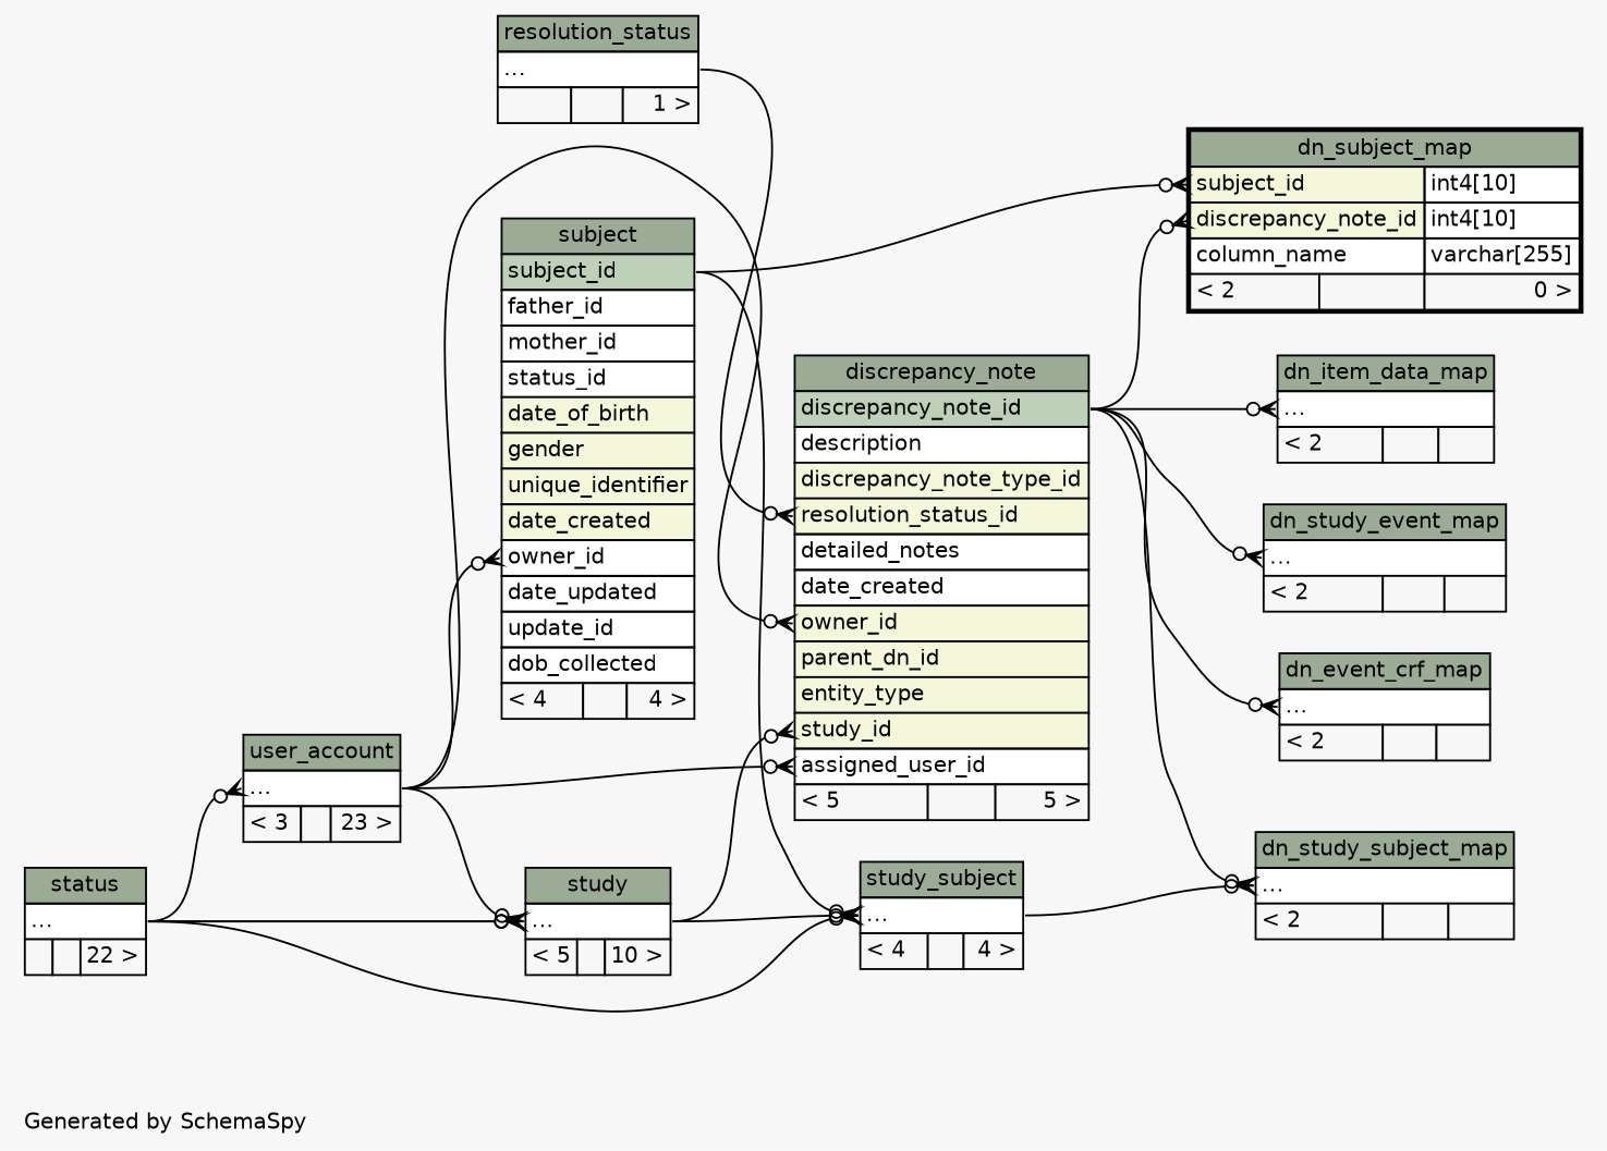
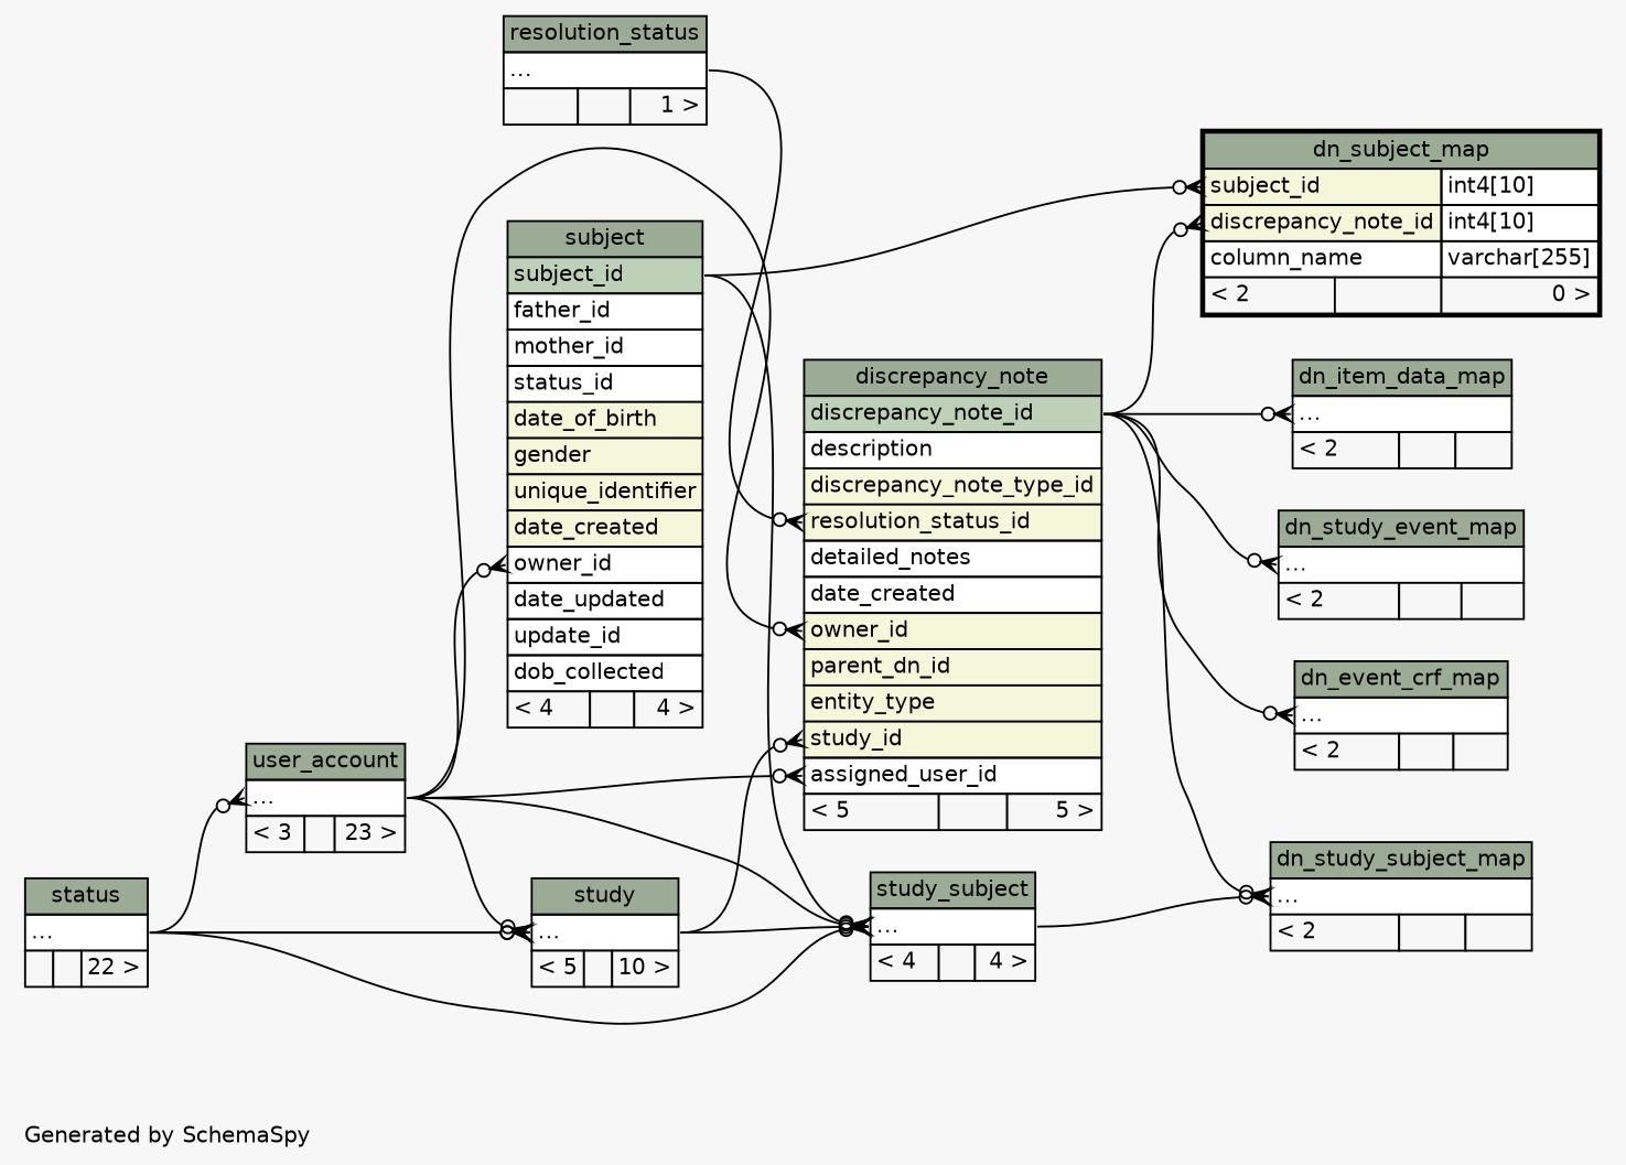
  digraph {
    bgcolor="#f7f7f7"
    fontname=Helvetica
    fontsize=11
    label="\nGenerated by SchemaSpy"
    labeljust=l
    nodesep=0.18
    rankdir=RL
    ranksep=0.46
    node [fontname=Helvetica fontsize=11 shape=plaintext]
    edge [arrowhead=none arrowsize=0.8 arrowtail=crowodot dir=back headport="elipses:e" tailport="elipses:w"]
    n1 [label=<     <TABLE BORDER="0" CELLBORDER="1" CELLSPACING="0" BGCOLOR="#ffffff">       <TR><TD COLSPAN="3" BGCOLOR="#9bab96" ALIGN="CENTER">discrepancy_note</TD></TR>       <TR><TD PORT="discrepancy_note_id" COLSPAN="3" BGCOLOR="#bed1b8" ALIGN="LEFT">discrepancy_note_id</TD></TR>       <TR><TD PORT="description" COLSPAN="3" ALIGN="LEFT">description</TD></TR>       <TR><TD PORT="discrepancy_note_type_id" COLSPAN="3" BGCOLOR="#f4f7da" ALIGN="LEFT">discrepancy_note_type_id</TD></TR>       <TR><TD PORT="resolution_status_id" COLSPAN="3" BGCOLOR="#f4f7da" ALIGN="LEFT">resolution_status_id</TD></TR>       <TR><TD PORT="detailed_notes" COLSPAN="3" ALIGN="LEFT">detailed_notes</TD></TR>       <TR><TD PORT="date_created" COLSPAN="3" ALIGN="LEFT">date_created</TD></TR>       <TR><TD PORT="owner_id" COLSPAN="3" BGCOLOR="#f4f7da" ALIGN="LEFT">owner_id</TD></TR>       <TR><TD PORT="parent_dn_id" COLSPAN="3" BGCOLOR="#f4f7da" ALIGN="LEFT">parent_dn_id</TD></TR>       <TR><TD PORT="entity_type" COLSPAN="3" BGCOLOR="#f4f7da" ALIGN="LEFT">entity_type</TD></TR>       <TR><TD PORT="study_id" COLSPAN="3" BGCOLOR="#f4f7da" ALIGN="LEFT">study_id</TD></TR>       <TR><TD PORT="assigned_user_id" COLSPAN="3" ALIGN="LEFT">assigned_user_id</TD></TR>       <TR><TD ALIGN="LEFT" BGCOLOR="#f7f7f7">&lt; 5</TD><TD ALIGN="RIGHT" BGCOLOR="#f7f7f7">  </TD><TD ALIGN="RIGHT" BGCOLOR="#f7f7f7">5 &gt;</TD></TR>     </TABLE>>]
    n2 [label=<     <TABLE BORDER="0" CELLBORDER="1" CELLSPACING="0" BGCOLOR="#ffffff">       <TR><TD COLSPAN="3" BGCOLOR="#9bab96" ALIGN="CENTER">user_account</TD></TR>       <TR><TD PORT="elipses" COLSPAN="3" ALIGN="LEFT">...</TD></TR>       <TR><TD ALIGN="LEFT" BGCOLOR="#f7f7f7">&lt; 3</TD><TD ALIGN="RIGHT" BGCOLOR="#f7f7f7">  </TD><TD ALIGN="RIGHT" BGCOLOR="#f7f7f7">23 &gt;</TD></TR>     </TABLE>>]
    n3 [label=<     <TABLE BORDER="0" CELLBORDER="1" CELLSPACING="0" BGCOLOR="#ffffff">       <TR><TD COLSPAN="3" BGCOLOR="#9bab96" ALIGN="CENTER">resolution_status</TD></TR>       <TR><TD PORT="elipses" COLSPAN="3" ALIGN="LEFT">...</TD></TR>       <TR><TD ALIGN="LEFT" BGCOLOR="#f7f7f7">  </TD><TD ALIGN="RIGHT" BGCOLOR="#f7f7f7">  </TD><TD ALIGN="RIGHT" BGCOLOR="#f7f7f7">1 &gt;</TD></TR>     </TABLE>>]
    n4 [label=<     <TABLE BORDER="0" CELLBORDER="1" CELLSPACING="0" BGCOLOR="#ffffff">       <TR><TD COLSPAN="3" BGCOLOR="#9bab96" ALIGN="CENTER">study</TD></TR>       <TR><TD PORT="elipses" COLSPAN="3" ALIGN="LEFT">...</TD></TR>       <TR><TD ALIGN="LEFT" BGCOLOR="#f7f7f7">&lt; 5</TD><TD ALIGN="RIGHT" BGCOLOR="#f7f7f7">  </TD><TD ALIGN="RIGHT" BGCOLOR="#f7f7f7">10 &gt;</TD></TR>     </TABLE>>]
    n5 [label=<     <TABLE BORDER="0" CELLBORDER="1" CELLSPACING="0" BGCOLOR="#ffffff">       <TR><TD COLSPAN="3" BGCOLOR="#9bab96" ALIGN="CENTER">status</TD></TR>       <TR><TD PORT="elipses" COLSPAN="3" ALIGN="LEFT">...</TD></TR>       <TR><TD ALIGN="LEFT" BGCOLOR="#f7f7f7">  </TD><TD ALIGN="RIGHT" BGCOLOR="#f7f7f7">  </TD><TD ALIGN="RIGHT" BGCOLOR="#f7f7f7">22 &gt;</TD></TR>     </TABLE>>]
    n6 [label=<     <TABLE BORDER="0" CELLBORDER="1" CELLSPACING="0" BGCOLOR="#ffffff">       <TR><TD COLSPAN="3" BGCOLOR="#9bab96" ALIGN="CENTER">dn_event_crf_map</TD></TR>       <TR><TD PORT="elipses" COLSPAN="3" ALIGN="LEFT">...</TD></TR>       <TR><TD ALIGN="LEFT" BGCOLOR="#f7f7f7">&lt; 2</TD><TD ALIGN="RIGHT" BGCOLOR="#f7f7f7">  </TD><TD ALIGN="RIGHT" BGCOLOR="#f7f7f7">  </TD></TR>     </TABLE>>]
    n7 [label=<     <TABLE BORDER="0" CELLBORDER="1" CELLSPACING="0" BGCOLOR="#ffffff">       <TR><TD COLSPAN="3" BGCOLOR="#9bab96" ALIGN="CENTER">dn_item_data_map</TD></TR>       <TR><TD PORT="elipses" COLSPAN="3" ALIGN="LEFT">...</TD></TR>       <TR><TD ALIGN="LEFT" BGCOLOR="#f7f7f7">&lt; 2</TD><TD ALIGN="RIGHT" BGCOLOR="#f7f7f7">  </TD><TD ALIGN="RIGHT" BGCOLOR="#f7f7f7">  </TD></TR>     </TABLE>>]
    n8 [label=<     <TABLE BORDER="0" CELLBORDER="1" CELLSPACING="0" BGCOLOR="#ffffff">       <TR><TD COLSPAN="3" BGCOLOR="#9bab96" ALIGN="CENTER">dn_study_event_map</TD></TR>       <TR><TD PORT="elipses" COLSPAN="3" ALIGN="LEFT">...</TD></TR>       <TR><TD ALIGN="LEFT" BGCOLOR="#f7f7f7">&lt; 2</TD><TD ALIGN="RIGHT" BGCOLOR="#f7f7f7">  </TD><TD ALIGN="RIGHT" BGCOLOR="#f7f7f7">  </TD></TR>     </TABLE>>]
    n9 [label=<     <TABLE BORDER="0" CELLBORDER="1" CELLSPACING="0" BGCOLOR="#ffffff">       <TR><TD COLSPAN="3" BGCOLOR="#9bab96" ALIGN="CENTER">dn_study_subject_map</TD></TR>       <TR><TD PORT="elipses" COLSPAN="3" ALIGN="LEFT">...</TD></TR>       <TR><TD ALIGN="LEFT" BGCOLOR="#f7f7f7">&lt; 2</TD><TD ALIGN="RIGHT" BGCOLOR="#f7f7f7">  </TD><TD ALIGN="RIGHT" BGCOLOR="#f7f7f7">  </TD></TR>     </TABLE>>]
    n10 [label=<     <TABLE BORDER="0" CELLBORDER="1" CELLSPACING="0" BGCOLOR="#ffffff">       <TR><TD COLSPAN="3" BGCOLOR="#9bab96" ALIGN="CENTER">study_subject</TD></TR>       <TR><TD PORT="elipses" COLSPAN="3" ALIGN="LEFT">...</TD></TR>       <TR><TD ALIGN="LEFT" BGCOLOR="#f7f7f7">&lt; 4</TD><TD ALIGN="RIGHT" BGCOLOR="#f7f7f7">  </TD><TD ALIGN="RIGHT" BGCOLOR="#f7f7f7">4 &gt;</TD></TR>     </TABLE>>]
    n11 [label=<     <TABLE BORDER="0" CELLBORDER="1" CELLSPACING="0" BGCOLOR="#ffffff">       <TR><TD COLSPAN="3" BGCOLOR="#9bab96" ALIGN="CENTER">subject</TD></TR>       <TR><TD PORT="subject_id" COLSPAN="3" BGCOLOR="#bed1b8" ALIGN="LEFT">subject_id</TD></TR>       <TR><TD PORT="father_id" COLSPAN="3" ALIGN="LEFT">father_id</TD></TR>       <TR><TD PORT="mother_id" COLSPAN="3" ALIGN="LEFT">mother_id</TD></TR>       <TR><TD PORT="status_id" COLSPAN="3" ALIGN="LEFT">status_id</TD></TR>       <TR><TD PORT="date_of_birth" COLSPAN="3" BGCOLOR="#f4f7da" ALIGN="LEFT">date_of_birth</TD></TR>       <TR><TD PORT="gender" COLSPAN="3" BGCOLOR="#f4f7da" ALIGN="LEFT">gender</TD></TR>       <TR><TD PORT="unique_identifier" COLSPAN="3" BGCOLOR="#f4f7da" ALIGN="LEFT">unique_identifier</TD></TR>       <TR><TD PORT="date_created" COLSPAN="3" BGCOLOR="#f4f7da" ALIGN="LEFT">date_created</TD></TR>       <TR><TD PORT="owner_id" COLSPAN="3" ALIGN="LEFT">owner_id</TD></TR>       <TR><TD PORT="date_updated" COLSPAN="3" ALIGN="LEFT">date_updated</TD></TR>       <TR><TD PORT="update_id" COLSPAN="3" ALIGN="LEFT">update_id</TD></TR>       <TR><TD PORT="dob_collected" COLSPAN="3" ALIGN="LEFT">dob_collected</TD></TR>       <TR><TD ALIGN="LEFT" BGCOLOR="#f7f7f7">&lt; 4</TD><TD ALIGN="RIGHT" BGCOLOR="#f7f7f7">  </TD><TD ALIGN="RIGHT" BGCOLOR="#f7f7f7">4 &gt;</TD></TR>     </TABLE>>]
    n12 [label=<     <TABLE BORDER="2" CELLBORDER="1" CELLSPACING="0" BGCOLOR="#ffffff">       <TR><TD COLSPAN="3" BGCOLOR="#9bab96" ALIGN="CENTER">dn_subject_map</TD></TR>       <TR><TD PORT="subject_id" COLSPAN="2" BGCOLOR="#f4f7da" ALIGN="LEFT">subject_id</TD><TD PORT="subject_id.type" ALIGN="LEFT">int4[10]</TD></TR>       <TR><TD PORT="discrepancy_note_id" COLSPAN="2" BGCOLOR="#f4f7da" ALIGN="LEFT">discrepancy_note_id</TD><TD PORT="discrepancy_note_id.type" ALIGN="LEFT">int4[10]</TD></TR>       <TR><TD PORT="column_name" COLSPAN="2" ALIGN="LEFT">column_name</TD><TD PORT="column_name.type" ALIGN="LEFT">varchar[255]</TD></TR>       <TR><TD ALIGN="LEFT" BGCOLOR="#f7f7f7">&lt; 2</TD><TD ALIGN="RIGHT" BGCOLOR="#f7f7f7">  </TD><TD ALIGN="RIGHT" BGCOLOR="#f7f7f7">0 &gt;</TD></TR>     </TABLE>>]
    n1 -> n2 [tailport="assigned_user_id:w"]
    n1 -> n2 [tailport="owner_id:w"]
    n1 -> n3 [tailport="resolution_status_id:w"]
    n1 -> n4 [tailport="study_id:w"]
    n2 -> n5
    n4 -> n2
    n4 -> n5
    n4 -> n5
    n6 -> n1 [headport="discrepancy_note_id:e"]
    n7 -> n1 [headport="discrepancy_note_id:e"]
    n8 -> n1 [headport="discrepancy_note_id:e"]
    n9 -> n1 [headport="discrepancy_note_id:e"]
    n9 -> n10
+   n10 -> n2
    n10 -> n4
    n10 -> n5
    n10 -> n11 [headport="subject_id:e"]
    n11 -> n2 [tailport="owner_id:w"]
    n12 -> n1 [headport="discrepancy_note_id:e" tailport="discrepancy_note_id:w"]
    n12 -> n11 [headport="subject_id:e" tailport="subject_id:w"]
  }
